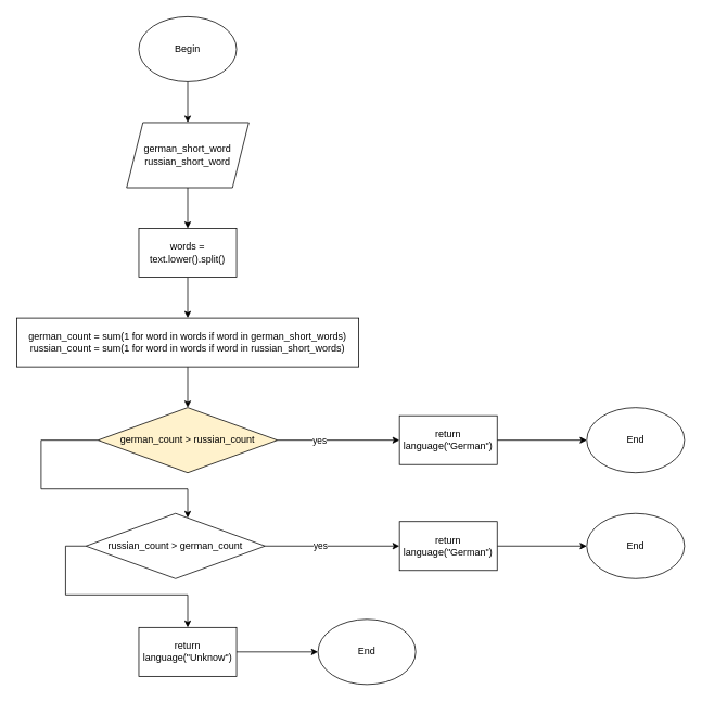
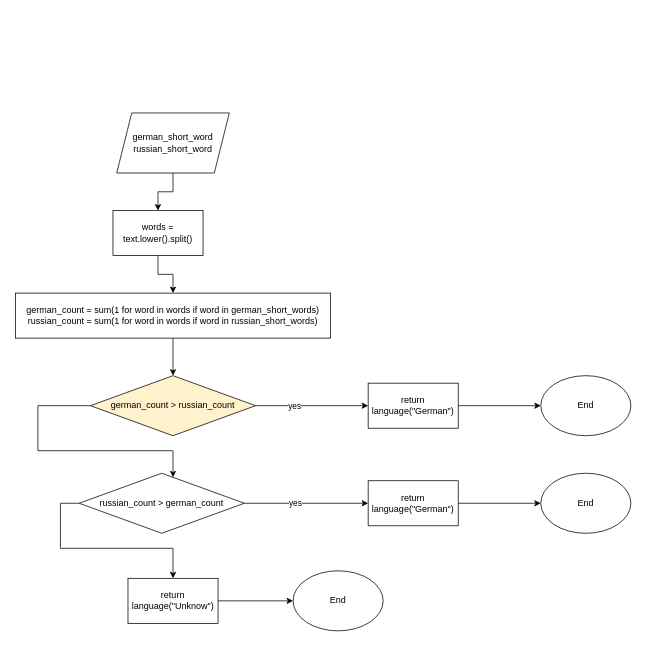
  <mxCell id="0" />
  <mxCell id="1" parent="0" />
- <mxCell id="2" style="edgeStyle=orthogonalEdgeStyle;rounded=0;orthogonalLoop=1;jettySize=auto;html=1;" edge="1" parent="1" source="3" target="5"><mxGeometry relative="1" as="geometry" /></mxCell>
- <mxCell id="3" value="Begin" style="ellipse;whiteSpace=wrap;html=1;" vertex="1" parent="1"><mxGeometry x="170" y="20" width="120" height="80" as="geometry" /></mxCell>
  <mxCell id="4" style="edgeStyle=orthogonalEdgeStyle;rounded=0;orthogonalLoop=1;jettySize=auto;html=1;" edge="1" parent="1" source="5" target="7"><mxGeometry relative="1" as="geometry" /></mxCell>
  <mxCell id="5" value="german_short_word&lt;br&gt;russian_short_word" style="shape=parallelogram;perimeter=parallelogramPerimeter;whiteSpace=wrap;html=1;fixedSize=1;" vertex="1" parent="1"><mxGeometry x="155" y="150" width="150" height="80" as="geometry" /></mxCell>
  <mxCell id="6" style="edgeStyle=orthogonalEdgeStyle;rounded=0;orthogonalLoop=1;jettySize=auto;html=1;" edge="1" parent="1" source="7" target="9"><mxGeometry relative="1" as="geometry" /></mxCell>
- <mxCell id="7" value="words = text.lower().split()" style="rounded=0;whiteSpace=wrap;html=1;" vertex="1" parent="1"><mxGeometry x="170" y="280" width="120" height="60" as="geometry" /></mxCell>
+ <mxCell id="7" value="words = text.lower().split()" style="rounded=0;whiteSpace=wrap;html=1;" vertex="1" parent="1"><mxGeometry x="150" y="280" width="120" height="60" as="geometry" /></mxCell>
  <mxCell id="8" style="edgeStyle=orthogonalEdgeStyle;rounded=0;orthogonalLoop=1;jettySize=auto;html=1;" edge="1" parent="1" source="9" target="13"><mxGeometry relative="1" as="geometry" /></mxCell>
  <mxCell id="9" value="german_count = sum(1 for word in words if word in german_short_words)&lt;br&gt;russian_count = sum(1 for word in words if word in russian_short_words)" style="rounded=0;whiteSpace=wrap;html=1;" vertex="1" parent="1"><mxGeometry x="20" y="390" width="420" height="60" as="geometry" /></mxCell>
  <mxCell id="10" style="edgeStyle=orthogonalEdgeStyle;rounded=0;orthogonalLoop=1;jettySize=auto;html=1;" edge="1" parent="1" source="13" target="15"><mxGeometry relative="1" as="geometry" /></mxCell>
  <mxCell id="11" value="yes" style="edgeLabel;html=1;align=center;verticalAlign=middle;resizable=0;points=[];" vertex="1" connectable="0" parent="10"><mxGeometry x="-0.32" relative="1" as="geometry"><mxPoint as="offset" /></mxGeometry></mxCell>
  <mxCell id="12" style="edgeStyle=orthogonalEdgeStyle;rounded=0;orthogonalLoop=1;jettySize=auto;html=1;" edge="1" parent="1" source="13" target="20"><mxGeometry relative="1" as="geometry"><Array as="points"><mxPoint x="50" y="540" /><mxPoint x="50" y="600" /><mxPoint x="230" y="600" /></Array></mxGeometry></mxCell>
  <mxCell id="13" value="german_count &amp;gt; russian_count" style="rhombus;whiteSpace=wrap;html=1;fillColor=#fff2cc;" vertex="1" parent="1"><mxGeometry x="120" y="500" width="220" height="80" as="geometry" /></mxCell>
  <mxCell id="14" style="edgeStyle=orthogonalEdgeStyle;rounded=0;orthogonalLoop=1;jettySize=auto;html=1;" edge="1" parent="1" source="15" target="16"><mxGeometry relative="1" as="geometry" /></mxCell>
  <mxCell id="15" value="return language(&quot;German&quot;)" style="rounded=0;whiteSpace=wrap;html=1;" vertex="1" parent="1"><mxGeometry x="490" y="510" width="120" height="60" as="geometry" /></mxCell>
  <mxCell id="16" value="End" style="ellipse;whiteSpace=wrap;html=1;" vertex="1" parent="1"><mxGeometry x="720" y="500" width="120" height="80" as="geometry" /></mxCell>
  <mxCell id="17" style="edgeStyle=orthogonalEdgeStyle;rounded=0;orthogonalLoop=1;jettySize=auto;html=1;entryX=0;entryY=0.5;entryDx=0;entryDy=0;" edge="1" parent="1" source="20" target="22"><mxGeometry relative="1" as="geometry" /></mxCell>
  <mxCell id="18" value="yes" style="edgeLabel;html=1;align=center;verticalAlign=middle;resizable=0;points=[];" vertex="1" connectable="0" parent="17"><mxGeometry x="-0.187" y="1" relative="1" as="geometry"><mxPoint as="offset" /></mxGeometry></mxCell>
  <mxCell id="19" style="edgeStyle=orthogonalEdgeStyle;rounded=0;orthogonalLoop=1;jettySize=auto;html=1;" edge="1" parent="1" source="20" target="25"><mxGeometry relative="1" as="geometry"><Array as="points"><mxPoint x="80" y="670" /><mxPoint x="80" y="730" /><mxPoint x="230" y="730" /></Array></mxGeometry></mxCell>
  <mxCell id="20" value="&amp;nbsp;russian_count &amp;gt; german_count&amp;nbsp;" style="rhombus;whiteSpace=wrap;html=1;" vertex="1" parent="1"><mxGeometry x="105" y="630" width="220" height="80" as="geometry" /></mxCell>
  <mxCell id="21" style="edgeStyle=orthogonalEdgeStyle;rounded=0;orthogonalLoop=1;jettySize=auto;html=1;" edge="1" parent="1" source="22" target="23"><mxGeometry relative="1" as="geometry" /></mxCell>
  <mxCell id="22" value="return language(&quot;German&quot;)" style="rounded=0;whiteSpace=wrap;html=1;" vertex="1" parent="1"><mxGeometry x="490" y="640" width="120" height="60" as="geometry" /></mxCell>
  <mxCell id="23" value="End" style="ellipse;whiteSpace=wrap;html=1;" vertex="1" parent="1"><mxGeometry x="720" y="630" width="120" height="80" as="geometry" /></mxCell>
  <mxCell id="24" style="edgeStyle=orthogonalEdgeStyle;rounded=0;orthogonalLoop=1;jettySize=auto;html=1;" edge="1" parent="1" source="25" target="26"><mxGeometry relative="1" as="geometry" /></mxCell>
  <mxCell id="25" value="return language(&quot;Unknow&quot;)" style="rounded=0;whiteSpace=wrap;html=1;" vertex="1" parent="1"><mxGeometry x="170" y="770" width="120" height="60" as="geometry" /></mxCell>
  <mxCell id="26" value="End" style="ellipse;whiteSpace=wrap;html=1;" vertex="1" parent="1"><mxGeometry x="390" y="760" width="120" height="80" as="geometry" /></mxCell>
